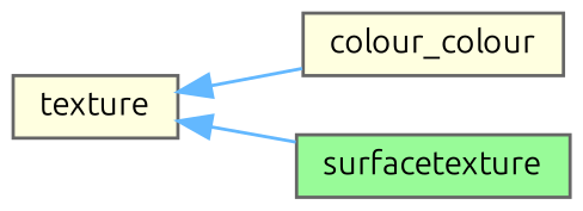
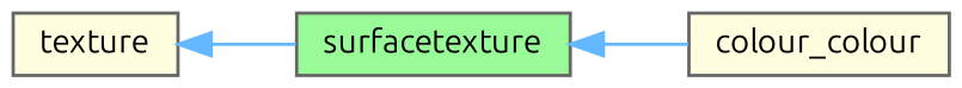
  digraph {
    fontname=Ubuntu
    rankdir=LR
    node [color=grey40 fillcolor=lightyellow fontname=Ubuntu fontsize=10 shape=box style=filled]
    edge [color=steelblue1 dir=back fontname=Ubuntu fontsize=10 labelfontname=Helvetica labelfontsize=10 style=solid]
    n1 [height=0.2 label=texture width=0.4]
    n2 [height=0.2 label=colour_colour width=0.4]
    n3 [fillcolor=palegreen height=0.2 label=surfacetexture width=0.4]
-   n1 -> n2
+   n3 -> n2
    n1 -> n3
  }
